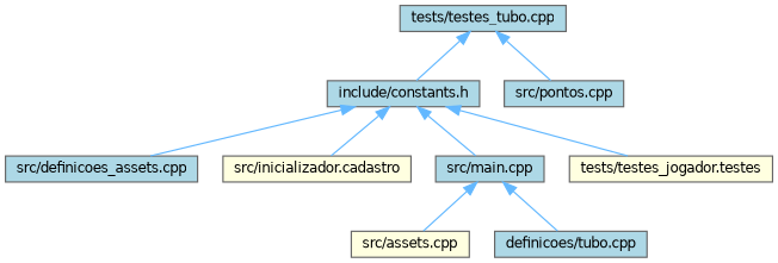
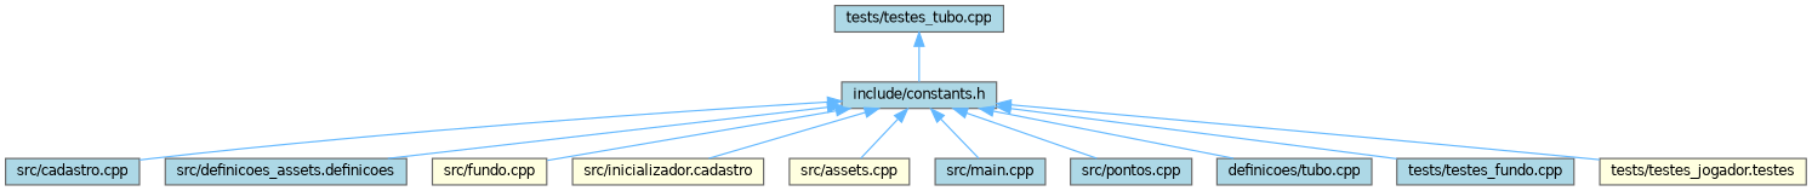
  digraph {
    node [color=grey40 fillcolor=lightblue fontname=Helvetica fontsize=10 shape=box style=filled]
    edge [color=steelblue1 dir=back fontname=Helvetica fontsize=10 labelfontname=Helvetica labelfontsize=10 style=solid]
    n1 [color=gray40 fontcolor=black height=0.2 label="include/constants.h" width=0.4]
-   n3 [height=0.2 label="src/definicoes_assets.cpp" width=0.4]
+   n2 [height=0.2 label="src/cadastro.cpp" width=0.4]
+   n3 [height=0.2 label="src/definicoes_assets.definicoes" width=0.4]
+   n4 [fillcolor=lightyellow height=0.2 label="src/fundo.cpp" width=0.4]
    n5 [fillcolor=lightyellow height=0.2 label="src/inicializador.cadastro" width=0.4]
    n6 [fillcolor=lightyellow height=0.2 label="src/assets.cpp" width=0.4]
    n7 [height=0.2 label="src/main.cpp" width=0.4]
    n8 [height=0.2 label="src/pontos.cpp" width=0.4]
    n9 [height=0.2 label="definicoes/tubo.cpp" width=0.4]
+   n10 [height=0.2 label="tests/testes_fundo.cpp" width=0.4]
    n11 [fillcolor=lightyellow height=0.2 label="tests/testes_jogador.testes" width=0.4]
    n12 [height=0.2 label="tests/testes_tubo.cpp" width=0.4]
+   n1 -> n2
    n1 -> n3
+   n1 -> n4
    n1 -> n5
-   n7 -> n6
+   n1 -> n6
    n1 -> n7
-   n12 -> n8
-   n7 -> n9
+   n1 -> n8
+   n1 -> n9
+   n1 -> n10
    n1 -> n11
    n12 -> n1
  }
